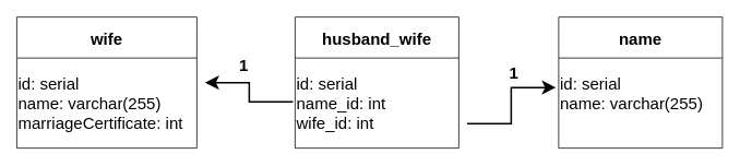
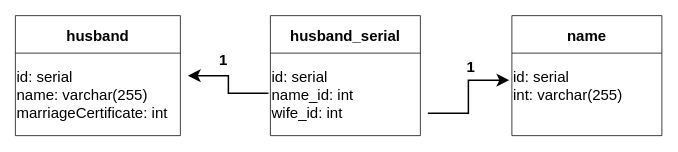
  <mxCell id="0" />
  <mxCell id="1" parent="0" />
- <mxCell id="2" value="wife" style="swimlane;startSize=50;fontSize=20;" parent="1" vertex="1"><mxGeometry x="20" y="20" width="220" height="160" as="geometry" /></mxCell>
+ <mxCell id="2" value="husband" style="swimlane;startSize=50;fontSize=20;" parent="1" vertex="1"><mxGeometry x="20" y="20" width="220" height="160" as="geometry" /></mxCell>
  <mxCell id="3" value="&lt;font style=&quot;font-size: 20px;&quot;&gt;id: serial&lt;br&gt;name: varchar(255)&lt;br&gt;marriageCertificate: int&lt;br&gt;&lt;/font&gt;" style="text;html=1;align=left;verticalAlign=middle;resizable=0;points=[];autosize=1;strokeColor=none;fillColor=none;fontSize=14;" parent="2" vertex="1"><mxGeometry y="60" width="220" height="90" as="geometry" /></mxCell>
- <mxCell id="4" value="husband_wife" style="swimlane;startSize=50;fontSize=20;" parent="1" vertex="1"><mxGeometry x="360" y="20" width="200" height="160" as="geometry" /></mxCell>
+ <mxCell id="4" value="husband_serial" style="swimlane;startSize=50;fontSize=20;" parent="1" vertex="1"><mxGeometry x="360" y="20" width="200" height="160" as="geometry" /></mxCell>
  <mxCell id="5" value="&lt;font style=&quot;font-size: 20px;&quot;&gt;id: serial&lt;br&gt;name_id: int&lt;br&gt;wife_id: int&lt;br&gt;&lt;/font&gt;" style="text;html=1;align=left;verticalAlign=middle;resizable=0;points=[];autosize=1;strokeColor=none;fillColor=none;fontSize=14;" parent="4" vertex="1"><mxGeometry y="60" width="160" height="90" as="geometry" /></mxCell>
  <mxCell id="6" value="" style="edgeStyle=elbowEdgeStyle;elbow=horizontal;endArrow=classic;html=1;rounded=0;fontSize=20;strokeWidth=2;endSize=11;exitX=-0.016;exitY=0.485;exitDx=0;exitDy=0;exitPerimeter=0;" parent="1" source="5" edge="1"><mxGeometry width="50" height="50" relative="1" as="geometry"><mxPoint x="350" y="140" as="sourcePoint" /><mxPoint x="250" y="100" as="targetPoint" /></mxGeometry></mxCell>
  <mxCell id="7" value="name" style="swimlane;startSize=50;fontSize=20;" parent="1" vertex="1"><mxGeometry x="682" y="20" width="200" height="160" as="geometry" /></mxCell>
- <mxCell id="8" value="&lt;font style=&quot;font-size: 20px;&quot;&gt;id: serial&lt;br&gt;name: varchar(255)&lt;br&gt;&lt;br&gt;&lt;/font&gt;" style="text;html=1;align=left;verticalAlign=middle;resizable=0;points=[];autosize=1;strokeColor=none;fillColor=none;fontSize=14;" parent="7" vertex="1"><mxGeometry y="60" width="200" height="90" as="geometry" /></mxCell>
+ <mxCell id="8" value="&lt;font style=&quot;font-size: 20px;&quot;&gt;id: serial&lt;br&gt;int: varchar(255)&lt;br&gt;&lt;br&gt;&lt;/font&gt;" style="text;html=1;align=left;verticalAlign=middle;resizable=0;points=[];autosize=1;strokeColor=none;fillColor=none;fontSize=14;" parent="7" vertex="1"><mxGeometry y="60" width="200" height="90" as="geometry" /></mxCell>
  <mxCell id="9" value="" style="edgeStyle=elbowEdgeStyle;elbow=horizontal;endArrow=classic;html=1;rounded=0;fontSize=20;strokeWidth=2;endSize=11;entryX=-0.017;entryY=0.289;entryDx=0;entryDy=0;entryPerimeter=0;" parent="1" target="8" edge="1"><mxGeometry width="50" height="50" relative="1" as="geometry"><mxPoint x="570" y="150" as="sourcePoint" /><mxPoint x="670" y="90" as="targetPoint" /></mxGeometry></mxCell>
  <mxCell id="10" value="&lt;span style=&quot;color: rgb(0, 0, 0); font-family: Helvetica; font-size: 20px; font-style: normal; font-variant-ligatures: normal; font-variant-caps: normal; font-weight: 700; letter-spacing: normal; orphans: 2; text-align: center; text-indent: 0px; text-transform: none; widows: 2; word-spacing: 0px; -webkit-text-stroke-width: 0px; background-color: rgb(248, 249, 250); text-decoration-thickness: initial; text-decoration-style: initial; text-decoration-color: initial; float: none; display: inline !important;&quot;&gt;1&lt;/span&gt;" style="text;whiteSpace=wrap;html=1;" vertex="1" parent="1"><mxGeometry x="290" y="60" width="13" height="30" as="geometry" /></mxCell>
  <mxCell id="11" value="&lt;span style=&quot;color: rgb(0, 0, 0); font-family: Helvetica; font-size: 20px; font-style: normal; font-variant-ligatures: normal; font-variant-caps: normal; font-weight: 700; letter-spacing: normal; orphans: 2; text-align: center; text-indent: 0px; text-transform: none; widows: 2; word-spacing: 0px; -webkit-text-stroke-width: 0px; background-color: rgb(248, 249, 250); text-decoration-thickness: initial; text-decoration-style: initial; text-decoration-color: initial; float: none; display: inline !important;&quot;&gt;1&lt;/span&gt;" style="text;whiteSpace=wrap;html=1;" vertex="1" parent="1"><mxGeometry x="620" y="70" width="13" height="30" as="geometry" /></mxCell>
